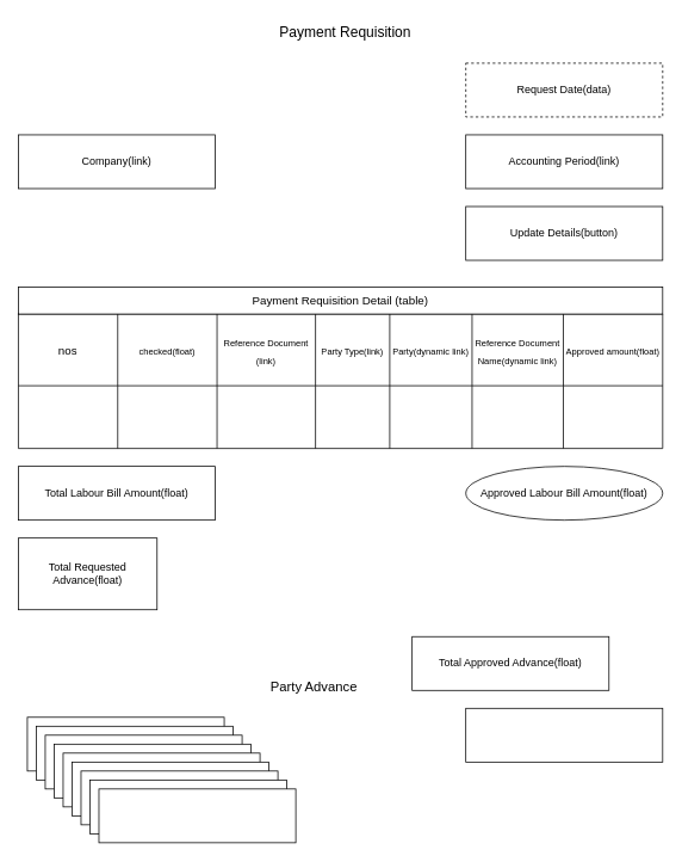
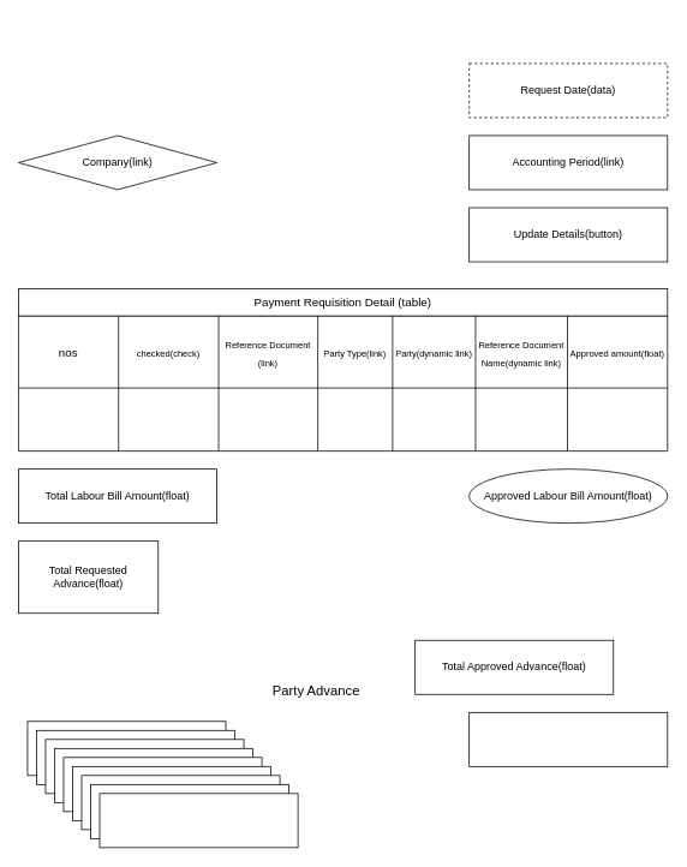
  <mxCell id="0" />
  <mxCell id="1" parent="0" />
  <mxCell id="2" value="Request Date(data)" style="rounded=0;whiteSpace=wrap;html=1;dashed=1;" vertex="1" parent="1"><mxGeometry x="520" y="70" width="220" height="60" as="geometry" /></mxCell>
- <mxCell id="3" value="&lt;font style=&quot;font-size: 16px;&quot;&gt;Payment Requisition&lt;/font&gt;" style="text;html=1;align=center;verticalAlign=middle;resizable=0;points=[];autosize=1;strokeColor=none;fillColor=none;" vertex="1" parent="1"><mxGeometry x="300" y="20" width="170" height="30" as="geometry" /></mxCell>
  <mxCell id="4" value="&lt;font style=&quot;font-size: 15px;&quot;&gt;Party Advance&lt;/font&gt;" style="text;html=1;align=center;verticalAlign=middle;resizable=0;points=[];autosize=1;strokeColor=none;fillColor=none;" vertex="1" parent="1"><mxGeometry x="290" y="750" width="120" height="30" as="geometry" /></mxCell>
- <mxCell id="5" value="Company(link)" style="rounded=0;whiteSpace=wrap;html=1;" vertex="1" parent="1"><mxGeometry x="20" y="150" width="220" height="60" as="geometry" /></mxCell>
+ <mxCell id="5" value="Company(link)" style="rhombus;whiteSpace=wrap;html=1;" vertex="1" parent="1"><mxGeometry x="20" y="150" width="220" height="60" as="geometry" /></mxCell>
  <mxCell id="6" value="Total Approved Advance(float)" style="rounded=0;whiteSpace=wrap;html=1;" vertex="1" parent="1"><mxGeometry x="460" y="710" width="220" height="60" as="geometry" /></mxCell>
  <mxCell id="7" value="Total Requested Advance(float)" style="rounded=0;whiteSpace=wrap;html=1;" vertex="1" parent="1"><mxGeometry x="20" y="600" width="155" height="80" as="geometry" /></mxCell>
  <mxCell id="8" value="Approved Labour Bill Amount(float)" style="ellipse;whiteSpace=wrap;html=1;" vertex="1" parent="1"><mxGeometry x="520" y="520" width="220" height="60" as="geometry" /></mxCell>
  <mxCell id="9" value="Total Labour Bill Amount(float)" style="rounded=0;whiteSpace=wrap;html=1;" vertex="1" parent="1"><mxGeometry x="20" y="520" width="220" height="60" as="geometry" /></mxCell>
  <mxCell id="10" value="Update Details(button)" style="rounded=0;whiteSpace=wrap;html=1;" vertex="1" parent="1"><mxGeometry x="520" y="230" width="220" height="60" as="geometry" /></mxCell>
  <mxCell id="11" value="Accounting Period(link)" style="rounded=0;whiteSpace=wrap;html=1;" vertex="1" parent="1"><mxGeometry x="520" y="150" width="220" height="60" as="geometry" /></mxCell>
  <mxCell id="12" value="" style="shape=table;startSize=0;container=1;collapsible=0;childLayout=tableLayout;fontSize=16;" vertex="1" parent="1"><mxGeometry x="20" y="350" width="720" height="150" as="geometry" /></mxCell>
  <mxCell id="13" value="" style="shape=tableRow;horizontal=0;startSize=0;swimlaneHead=0;swimlaneBody=0;strokeColor=inherit;top=0;left=0;bottom=0;right=0;collapsible=0;dropTarget=0;fillColor=none;points=[[0,0.5],[1,0.5]];portConstraint=eastwest;fontSize=16;" vertex="1" parent="12"><mxGeometry width="720" height="80" as="geometry" /></mxCell>
  <mxCell id="14" value="&lt;font style=&quot;font-size: 13px;&quot;&gt;nos&lt;/font&gt;" style="shape=partialRectangle;html=1;whiteSpace=wrap;connectable=0;strokeColor=inherit;overflow=hidden;fillColor=none;top=0;left=0;bottom=0;right=0;pointerEvents=1;fontSize=16;" vertex="1" parent="13"><mxGeometry width="111" height="80" as="geometry"><mxRectangle width="111" height="80" as="alternateBounds" /></mxGeometry></mxCell>
- <mxCell id="15" value="&lt;font style=&quot;font-size: 10px;&quot;&gt;checked(float)&lt;/font&gt;" style="shape=partialRectangle;html=1;whiteSpace=wrap;connectable=0;strokeColor=inherit;overflow=hidden;fillColor=none;top=0;left=0;bottom=0;right=0;pointerEvents=1;fontSize=16;" vertex="1" parent="13"><mxGeometry x="111" width="111" height="80" as="geometry"><mxRectangle width="111" height="80" as="alternateBounds" /></mxGeometry></mxCell>
+ <mxCell id="15" value="&lt;font style=&quot;font-size: 10px;&quot;&gt;checked(check)&lt;/font&gt;" style="shape=partialRectangle;html=1;whiteSpace=wrap;connectable=0;strokeColor=inherit;overflow=hidden;fillColor=none;top=0;left=0;bottom=0;right=0;pointerEvents=1;fontSize=16;" vertex="1" parent="13"><mxGeometry x="111" width="111" height="80" as="geometry"><mxRectangle width="111" height="80" as="alternateBounds" /></mxGeometry></mxCell>
  <mxCell id="16" value="&lt;font style=&quot;font-size: 10px;&quot;&gt;Reference Document (link)&lt;/font&gt;" style="shape=partialRectangle;html=1;whiteSpace=wrap;connectable=0;strokeColor=inherit;overflow=hidden;fillColor=none;top=0;left=0;bottom=0;right=0;pointerEvents=1;fontSize=16;" vertex="1" parent="13"><mxGeometry x="222" width="110" height="80" as="geometry"><mxRectangle width="110" height="80" as="alternateBounds" /></mxGeometry></mxCell>
  <mxCell id="17" value="&lt;font style=&quot;font-size: 10px;&quot;&gt;Party Type(link)&lt;/font&gt;" style="shape=partialRectangle;html=1;whiteSpace=wrap;connectable=0;strokeColor=inherit;overflow=hidden;fillColor=none;top=0;left=0;bottom=0;right=0;pointerEvents=1;fontSize=16;" vertex="1" parent="13"><mxGeometry x="332" width="83" height="80" as="geometry"><mxRectangle width="83" height="80" as="alternateBounds" /></mxGeometry></mxCell>
  <mxCell id="18" value="&lt;font size=&quot;1&quot;&gt;Party(dynamic link)&lt;/font&gt;" style="shape=partialRectangle;html=1;whiteSpace=wrap;connectable=0;strokeColor=inherit;overflow=hidden;fillColor=none;top=0;left=0;bottom=0;right=0;pointerEvents=1;fontSize=16;" vertex="1" parent="13"><mxGeometry x="415" width="92" height="80" as="geometry"><mxRectangle width="92" height="80" as="alternateBounds" /></mxGeometry></mxCell>
  <mxCell id="19" value="&lt;font style=&quot;font-size: 10px;&quot;&gt;Reference Document Name(dynamic link)&lt;/font&gt;" style="shape=partialRectangle;html=1;whiteSpace=wrap;connectable=0;strokeColor=inherit;overflow=hidden;fillColor=none;top=0;left=0;bottom=0;right=0;pointerEvents=1;fontSize=16;" vertex="1" parent="13"><mxGeometry x="507" width="102" height="80" as="geometry"><mxRectangle width="102" height="80" as="alternateBounds" /></mxGeometry></mxCell>
  <mxCell id="20" value="&lt;font style=&quot;font-size: 10px;&quot;&gt;Approved amount(float)&lt;/font&gt;" style="shape=partialRectangle;html=1;whiteSpace=wrap;connectable=0;strokeColor=inherit;overflow=hidden;fillColor=none;top=0;left=0;bottom=0;right=0;pointerEvents=1;fontSize=16;" vertex="1" parent="13"><mxGeometry x="609" width="111" height="80" as="geometry"><mxRectangle width="111" height="80" as="alternateBounds" /></mxGeometry></mxCell>
  <mxCell id="21" value="" style="shape=tableRow;horizontal=0;startSize=0;swimlaneHead=0;swimlaneBody=0;strokeColor=inherit;top=0;left=0;bottom=0;right=0;collapsible=0;dropTarget=0;fillColor=none;points=[[0,0.5],[1,0.5]];portConstraint=eastwest;fontSize=16;" vertex="1" parent="12"><mxGeometry y="80" width="720" height="70" as="geometry" /></mxCell>
  <mxCell id="22" style="shape=partialRectangle;html=1;whiteSpace=wrap;connectable=0;strokeColor=inherit;overflow=hidden;fillColor=none;top=0;left=0;bottom=0;right=0;pointerEvents=1;fontSize=16;" vertex="1" parent="21"><mxGeometry width="111" height="70" as="geometry"><mxRectangle width="111" height="70" as="alternateBounds" /></mxGeometry></mxCell>
  <mxCell id="23" style="shape=partialRectangle;html=1;whiteSpace=wrap;connectable=0;strokeColor=inherit;overflow=hidden;fillColor=none;top=0;left=0;bottom=0;right=0;pointerEvents=1;fontSize=16;" vertex="1" parent="21"><mxGeometry x="111" width="111" height="70" as="geometry"><mxRectangle width="111" height="70" as="alternateBounds" /></mxGeometry></mxCell>
  <mxCell id="24" value="" style="shape=partialRectangle;html=1;whiteSpace=wrap;connectable=0;strokeColor=inherit;overflow=hidden;fillColor=none;top=0;left=0;bottom=0;right=0;pointerEvents=1;fontSize=16;" vertex="1" parent="21"><mxGeometry x="222" width="110" height="70" as="geometry"><mxRectangle width="110" height="70" as="alternateBounds" /></mxGeometry></mxCell>
  <mxCell id="25" style="shape=partialRectangle;html=1;whiteSpace=wrap;connectable=0;strokeColor=inherit;overflow=hidden;fillColor=none;top=0;left=0;bottom=0;right=0;pointerEvents=1;fontSize=16;" vertex="1" parent="21"><mxGeometry x="332" width="83" height="70" as="geometry"><mxRectangle width="83" height="70" as="alternateBounds" /></mxGeometry></mxCell>
  <mxCell id="26" value="" style="shape=partialRectangle;html=1;whiteSpace=wrap;connectable=0;strokeColor=inherit;overflow=hidden;fillColor=none;top=0;left=0;bottom=0;right=0;pointerEvents=1;fontSize=16;" vertex="1" parent="21"><mxGeometry x="415" width="92" height="70" as="geometry"><mxRectangle width="92" height="70" as="alternateBounds" /></mxGeometry></mxCell>
  <mxCell id="27" style="shape=partialRectangle;html=1;whiteSpace=wrap;connectable=0;strokeColor=inherit;overflow=hidden;fillColor=none;top=0;left=0;bottom=0;right=0;pointerEvents=1;fontSize=16;" vertex="1" parent="21"><mxGeometry x="507" width="102" height="70" as="geometry"><mxRectangle width="102" height="70" as="alternateBounds" /></mxGeometry></mxCell>
  <mxCell id="28" style="shape=partialRectangle;html=1;whiteSpace=wrap;connectable=0;strokeColor=inherit;overflow=hidden;fillColor=none;top=0;left=0;bottom=0;right=0;pointerEvents=1;fontSize=16;" vertex="1" parent="21"><mxGeometry x="609" width="111" height="70" as="geometry"><mxRectangle width="111" height="70" as="alternateBounds" /></mxGeometry></mxCell>
  <mxCell id="29" value="&lt;span style=&quot;text-wrap: nowrap;&quot;&gt;&lt;font style=&quot;font-size: 13px;&quot;&gt;Payment Requisition Detail (table)&lt;/font&gt;&lt;/span&gt;" style="whiteSpace=wrap;html=1;align=center;" vertex="1" parent="1"><mxGeometry x="20" y="320" width="720" height="30" as="geometry" /></mxCell>
  <mxCell id="30" value="" style="rounded=0;whiteSpace=wrap;html=1;" vertex="1" parent="1"><mxGeometry x="30" y="800" width="220" height="60" as="geometry" /></mxCell>
  <mxCell id="31" value="" style="rounded=0;whiteSpace=wrap;html=1;" vertex="1" parent="1"><mxGeometry x="40" y="810" width="220" height="60" as="geometry" /></mxCell>
  <mxCell id="32" value="" style="rounded=0;whiteSpace=wrap;html=1;" vertex="1" parent="1"><mxGeometry x="50" y="820" width="220" height="60" as="geometry" /></mxCell>
  <mxCell id="33" value="" style="rounded=0;whiteSpace=wrap;html=1;" vertex="1" parent="1"><mxGeometry x="60" y="830" width="220" height="60" as="geometry" /></mxCell>
  <mxCell id="34" value="" style="rounded=0;whiteSpace=wrap;html=1;" vertex="1" parent="1"><mxGeometry x="70" y="840" width="220" height="60" as="geometry" /></mxCell>
  <mxCell id="35" value="" style="rounded=0;whiteSpace=wrap;html=1;" vertex="1" parent="1"><mxGeometry x="80" y="850" width="220" height="60" as="geometry" /></mxCell>
  <mxCell id="36" value="" style="rounded=0;whiteSpace=wrap;html=1;" vertex="1" parent="1"><mxGeometry x="90" y="860" width="220" height="60" as="geometry" /></mxCell>
  <mxCell id="37" value="" style="rounded=0;whiteSpace=wrap;html=1;" vertex="1" parent="1"><mxGeometry x="100" y="870" width="220" height="60" as="geometry" /></mxCell>
  <mxCell id="38" value="" style="rounded=0;whiteSpace=wrap;html=1;" vertex="1" parent="1"><mxGeometry x="110" y="880" width="220" height="60" as="geometry" /></mxCell>
  <mxCell id="39" value="" style="rounded=0;whiteSpace=wrap;html=1;" vertex="1" parent="1"><mxGeometry x="520" y="790" width="220" height="60" as="geometry" /></mxCell>
